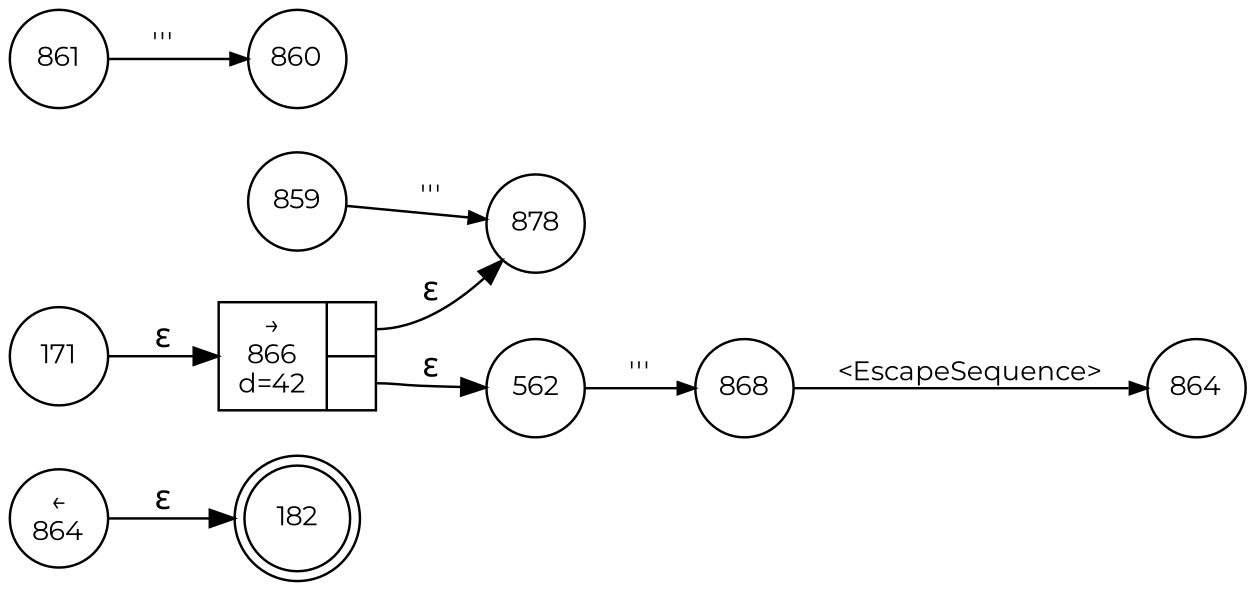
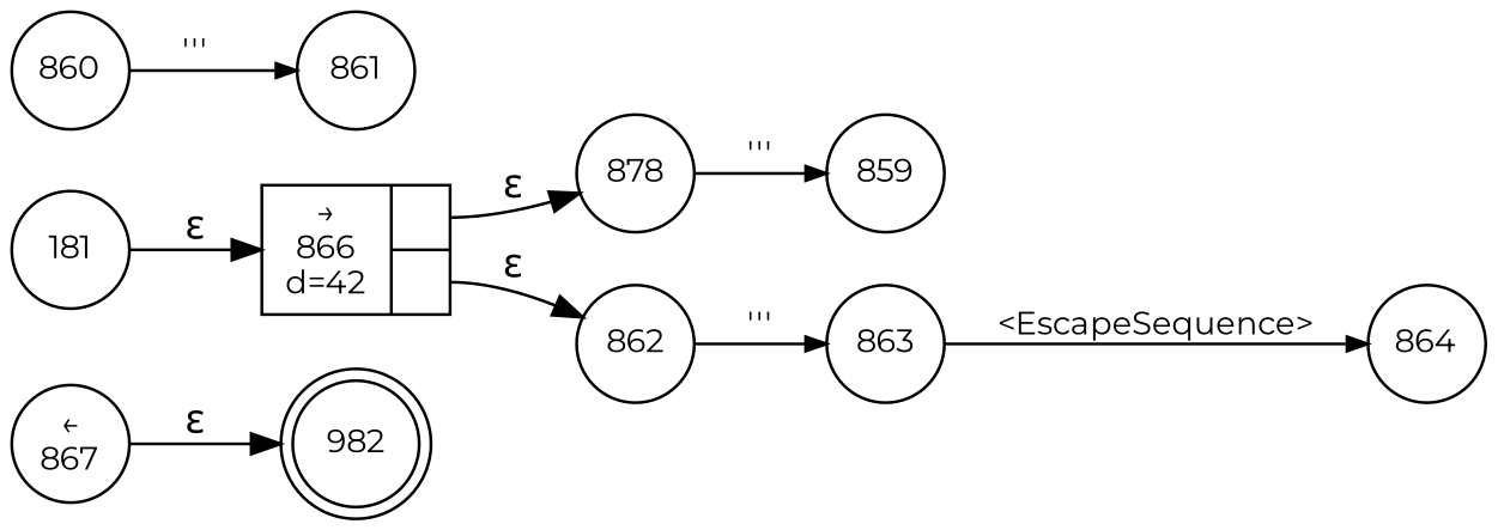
  digraph {
    fontname=Montserrat
    rankdir=LR
    node [fixedsize=true fontname=Montserrat fontsize=11 shape=circle peripheries=1]
    edge [fontname=Montserrat]
-   n1 [label=182 shape=doublecircle width=.6 peripheries=""]
+   n1 [label=982 shape=doublecircle width=.6 peripheries=""]
    n2 [label=864 width=.55]
-   n3 [label="&larr;\n864" width=.55]
+   n3 [label="&larr;\n867" width=.55]
    n4 [fixedsize=false label="{&rarr;\n866\nd=42|{<p0>|<p1>}}" shape=record]
    n5 [label=878 width=.55]
-   n6 [label=562 width=.55]
+   n6 [label=862 width=.55]
    n7 [label=859 width=.55]
-   n8 [label=868 width=.55]
-   n9 [label=171 width=.55]
+   n8 [label=863 width=.55]
+   n9 [label=181 width=.55]
    n10 [label=860 width=.55]
    n11 [label=861 width=.55]
    n3 -> n1 [label="&epsilon;"]
    n4 -> n5 [label="&epsilon;" tailport=p0]
    n4 -> n6 [label="&epsilon;" tailport=p1]
-   n7 -> n5 [arrowhead=normal arrowsize=.7 fontsize=11 label="'''"]
+   n5 -> n7 [arrowhead=normal arrowsize=.7 fontsize=11 label="'''"]
    n6 -> n8 [arrowhead=normal arrowsize=.7 fontsize=11 label="'''"]
    n8 -> n2 [arrowhead=normal arrowsize=.7 fontsize=11 label="<EscapeSequence>"]
    n9 -> n4 [label="&epsilon;"]
-   n11 -> n10 [arrowhead=normal arrowsize=.7 fontsize=11 label="'''"]
+   n10 -> n11 [arrowhead=normal arrowsize=.7 fontsize=11 label="'''"]
  }
